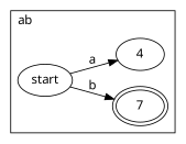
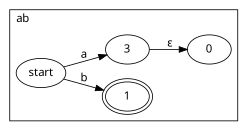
  digraph {
    fontname="Noto Sans"
    labeljust=l
    rankdir=LR
    node [fontname="Noto Sans"]
    edge [fontname="Noto Sans"]
-   1 [peripheries=2 label=7]
+   1 [peripheries=2]
+   0
    n3 [label=start]
-   3 [label=4]
+   3
    subgraph cluster_1 {
      label=ab
      1
+     0
      n3
      3
    }
    n3 -> 1 [label=b]
    n3 -> 3 [label=a]
+   3 -> 0 [label="ε"]
  }
